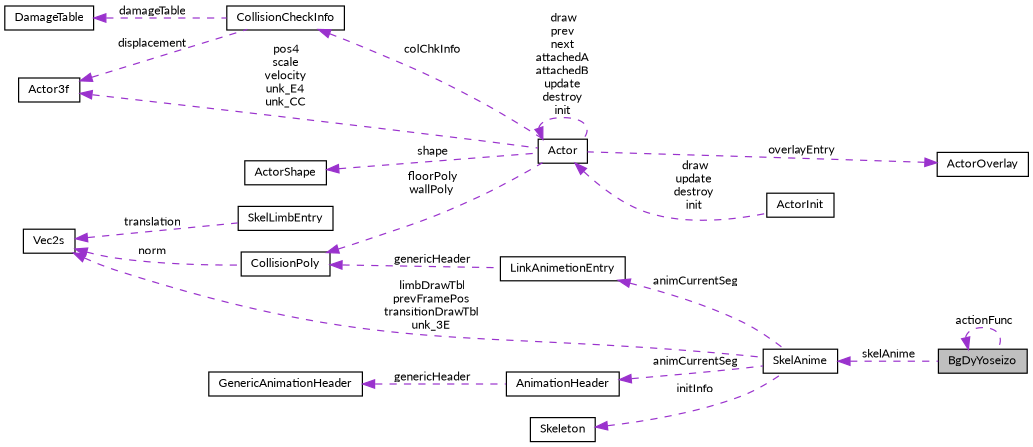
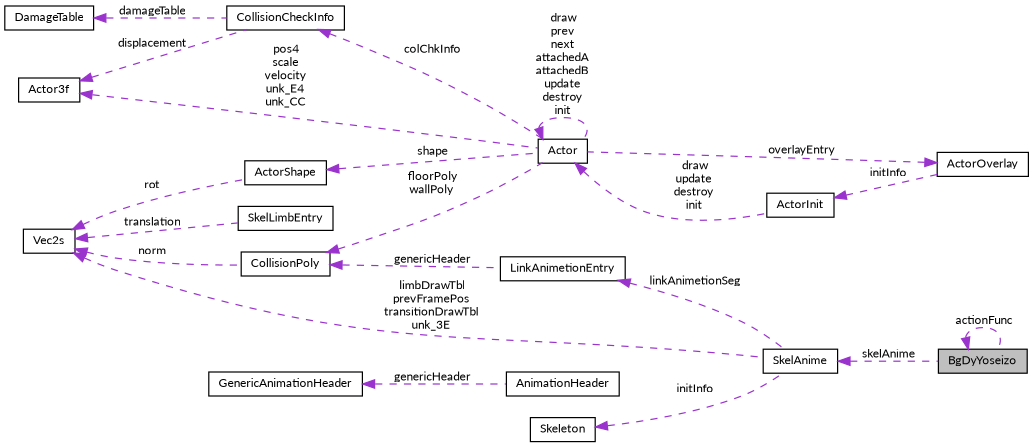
  digraph {
    fontname=Lato
    rankdir=LR
    node [color=black fillcolor=white fontname=Lato fontsize=10 shape=record style=filled]
    edge [color=darkorchid3 dir=back fontname=Lato fontsize=10 labelfontname=Helvetica labelfontsize=10 style=dashed]
    n1 [fillcolor=grey75 fontcolor=black height=0.2 label=BgDyYoseizo width=0.4]
    n2 [height=0.2 label=Actor width=0.4]
    n3 [height=0.2 label=ActorInit width=0.4]
    n4 [height=0.2 label=ActorOverlay width=0.4]
    n5 [height=0.2 label=Vec2s width=0.4]
    n6 [height=0.2 label=ActorShape width=0.4]
    n7 [height=0.2 label=CollisionPoly width=0.4]
    n8 [height=0.2 label=SkelAnime width=0.4]
    n9 [height=0.2 label=SkelLimbEntry width=0.4]
    n10 [height=0.2 label=LinkAnimetionEntry width=0.4]
    n11 [height=0.2 label=Actor3f width=0.4]
    n12 [height=0.2 label=CollisionCheckInfo width=0.4]
    n13 [height=0.2 label=DamageTable width=0.4]
    n14 [height=0.2 label=GenericAnimationHeader width=0.4]
    n15 [height=0.2 label=AnimationHeader width=0.4]
    n16 [height=0.2 label=Skeleton width=0.4]
    n1 -> n1 [label=" actionFunc"]
    n2 -> n2 [label=" draw\nprev\nnext\nattachedA\nattachedB\nupdate\ndestroy\ninit"]
    n2 -> n3 [label=" draw\nupdate\ndestroy\ninit"]
+   n3 -> n4 [label=" initInfo"]
    n4 -> n2 [label=" overlayEntry"]
+   n5 -> n6 [label=" rot"]
    n5 -> n7 [label=" norm"]
    n5 -> n8 [label=" limbDrawTbl\nprevFramePos\ntransitionDrawTbl\nunk_3E"]
    n5 -> n9 [label=" translation"]
    n6 -> n2 [label=" shape"]
    n7 -> n2 [label=" floorPoly\nwallPoly"]
    n7 -> n10 [label=" genericHeader"]
    n8 -> n1 [label=" skelAnime"]
-   n10 -> n8 [label=" animCurrentSeg"]
+   n10 -> n8 [label=" linkAnimetionSeg"]
    n11 -> n2 [label=" pos4\nscale\nvelocity\nunk_E4\nunk_CC"]
    n11 -> n12 [label=" displacement"]
    n12 -> n2 [label=" colChkInfo"]
    n13 -> n12 [label=" damageTable"]
    n14 -> n15 [label=" genericHeader"]
-   n15 -> n8 [label=" animCurrentSeg"]
    n16 -> n8 [label=" initInfo"]
  }
